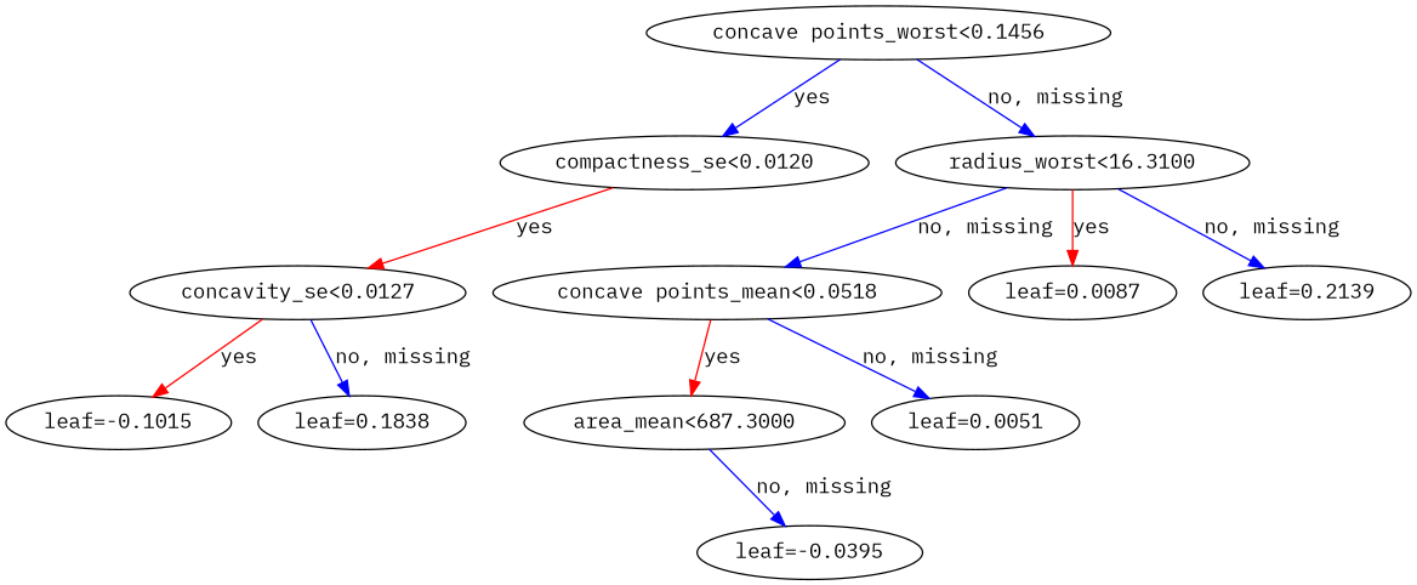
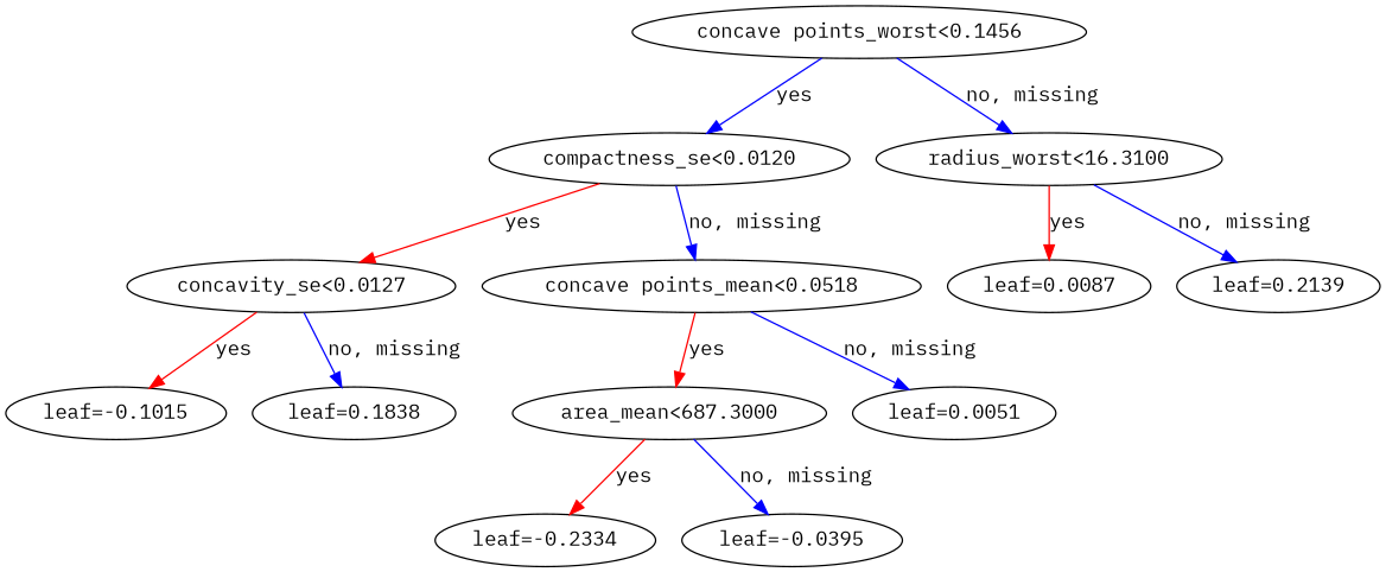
  digraph {
    fontname="IBM Plex Mono"
    rankdir=UD
    node [fontname="IBM Plex Mono"]
    edge [color="#0000FF" fontname="IBM Plex Mono"]
    n1 [label="concave points_worst<0.1456"]
    n2 [label="compactness_se<0.0120"]
    n3 [label="radius_worst<16.3100"]
    n4 [label="concavity_se<0.0127"]
    n5 [label="concave points_mean<0.0518"]
    n6 [label="leaf=0.0087"]
    n7 [label="leaf=0.2139"]
    n8 [label="leaf=-0.1015"]
    n9 [label="leaf=0.1838"]
    n10 [label="area_mean<687.3000"]
    n11 [label="leaf=0.0051"]
+   n12 [label="leaf=-0.2334"]
    n13 [label="leaf=-0.0395"]
    n1 -> n2 [label=yes]
    n1 -> n3 [label="no, missing"]
    n2 -> n4 [color="#FF0000" label=yes]
-   n3 -> n5 [label="no, missing"]
+   n2 -> n5 [label="no, missing"]
    n3 -> n6 [color="#FF0000" label=yes]
    n3 -> n7 [label="no, missing"]
    n4 -> n8 [color="#FF0000" label=yes]
    n4 -> n9 [label="no, missing"]
    n5 -> n10 [color="#FF0000" label=yes]
    n5 -> n11 [label="no, missing"]
+   n10 -> n12 [color="#FF0000" label=yes]
    n10 -> n13 [label="no, missing"]
  }
